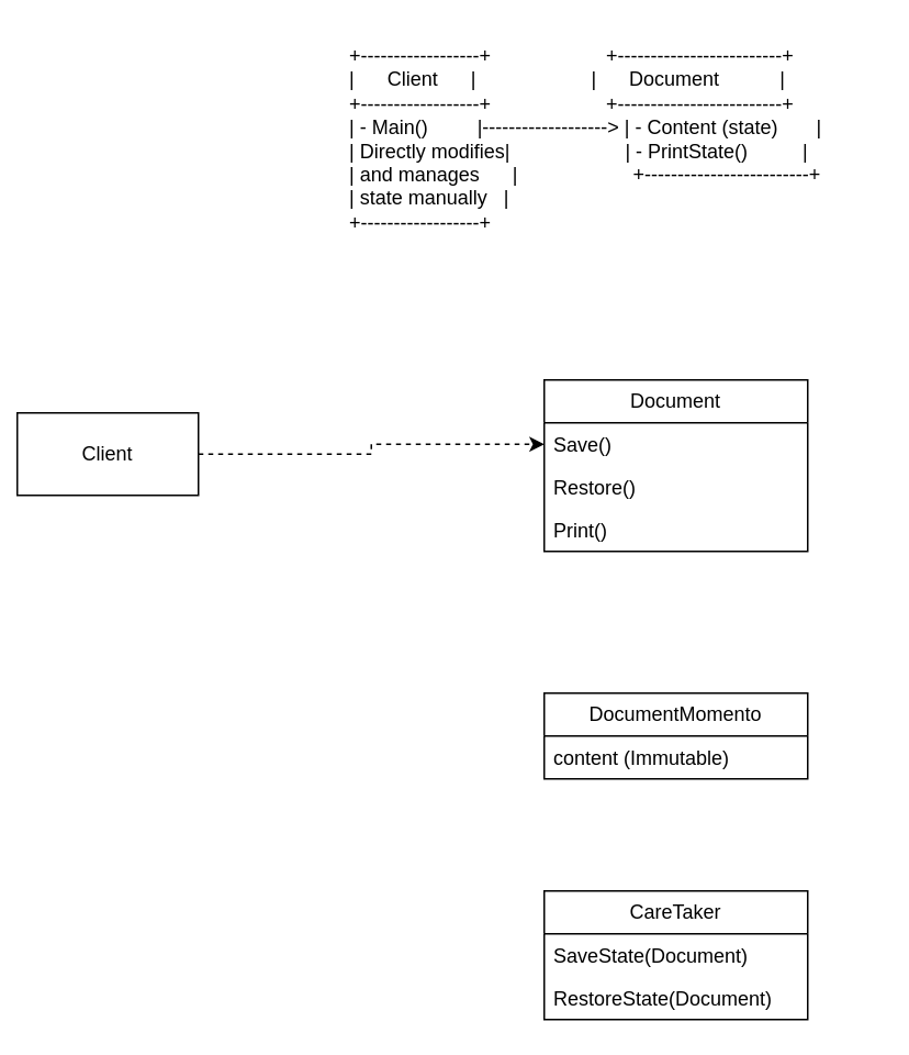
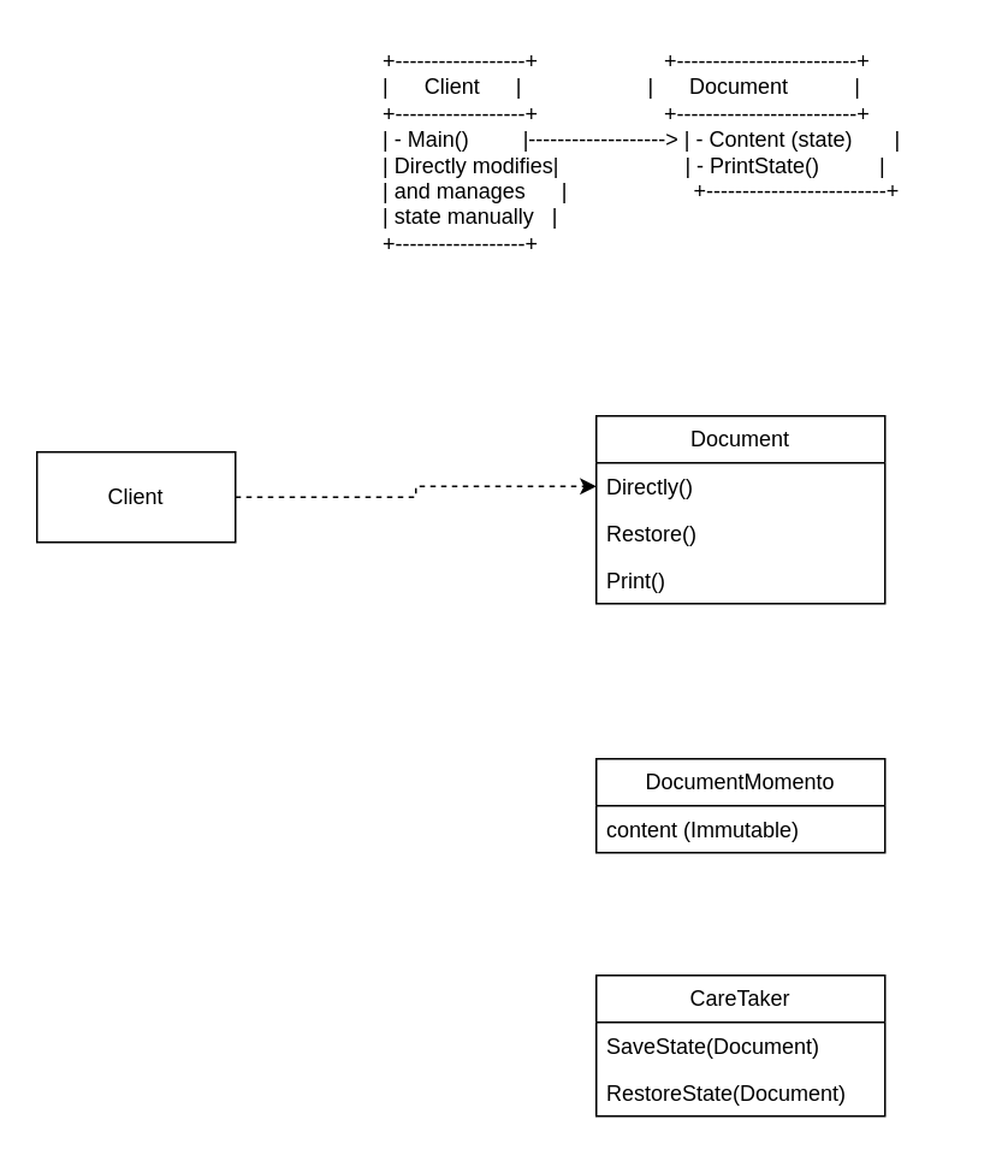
  <mxCell id="0" />
  <mxCell id="1" parent="0" />
  <mxCell id="2" value="DocumentMomento" style="swimlane;fontStyle=0;childLayout=stackLayout;horizontal=1;startSize=26;fillColor=none;horizontalStack=0;resizeParent=1;resizeParentMax=0;resizeLast=0;collapsible=1;marginBottom=0;whiteSpace=wrap;html=1;" vertex="1" parent="1"><mxGeometry x="330" y="420" width="160" height="52" as="geometry" /></mxCell>
  <mxCell id="3" value="content (Immutable)" style="text;strokeColor=none;fillColor=none;align=left;verticalAlign=top;spacingLeft=4;spacingRight=4;overflow=hidden;rotatable=0;points=[[0,0.5],[1,0.5]];portConstraint=eastwest;whiteSpace=wrap;html=1;" vertex="1" parent="2"><mxGeometry y="26" width="160" height="26" as="geometry" /></mxCell>
  <mxCell id="4" value="Document" style="swimlane;fontStyle=0;childLayout=stackLayout;horizontal=1;startSize=26;fillColor=none;horizontalStack=0;resizeParent=1;resizeParentMax=0;resizeLast=0;collapsible=1;marginBottom=0;whiteSpace=wrap;html=1;" vertex="1" parent="1"><mxGeometry x="330" y="230" width="160" height="104" as="geometry" /></mxCell>
- <mxCell id="5" value="Save()" style="text;strokeColor=none;fillColor=none;align=left;verticalAlign=top;spacingLeft=4;spacingRight=4;overflow=hidden;rotatable=0;points=[[0,0.5],[1,0.5]];portConstraint=eastwest;whiteSpace=wrap;html=1;" vertex="1" parent="4"><mxGeometry y="26" width="160" height="26" as="geometry" /></mxCell>
+ <mxCell id="5" value="Directly()" style="text;strokeColor=none;fillColor=none;align=left;verticalAlign=top;spacingLeft=4;spacingRight=4;overflow=hidden;rotatable=0;points=[[0,0.5],[1,0.5]];portConstraint=eastwest;whiteSpace=wrap;html=1;" vertex="1" parent="4"><mxGeometry y="26" width="160" height="26" as="geometry" /></mxCell>
  <mxCell id="6" value="Restore()" style="text;strokeColor=none;fillColor=none;align=left;verticalAlign=top;spacingLeft=4;spacingRight=4;overflow=hidden;rotatable=0;points=[[0,0.5],[1,0.5]];portConstraint=eastwest;whiteSpace=wrap;html=1;" vertex="1" parent="4"><mxGeometry y="52" width="160" height="26" as="geometry" /></mxCell>
  <mxCell id="7" value="Print()" style="text;strokeColor=none;fillColor=none;align=left;verticalAlign=top;spacingLeft=4;spacingRight=4;overflow=hidden;rotatable=0;points=[[0,0.5],[1,0.5]];portConstraint=eastwest;whiteSpace=wrap;html=1;" vertex="1" parent="4"><mxGeometry y="78" width="160" height="26" as="geometry" /></mxCell>
  <mxCell id="8" value="CareTaker" style="swimlane;fontStyle=0;childLayout=stackLayout;horizontal=1;startSize=26;fillColor=none;horizontalStack=0;resizeParent=1;resizeParentMax=0;resizeLast=0;collapsible=1;marginBottom=0;whiteSpace=wrap;html=1;" vertex="1" parent="1"><mxGeometry x="330" y="540" width="160" height="78" as="geometry" /></mxCell>
  <mxCell id="9" value="SaveState(Document)&lt;div&gt;&lt;br&gt;&lt;/div&gt;" style="text;strokeColor=none;fillColor=none;align=left;verticalAlign=top;spacingLeft=4;spacingRight=4;overflow=hidden;rotatable=0;points=[[0,0.5],[1,0.5]];portConstraint=eastwest;whiteSpace=wrap;html=1;" vertex="1" parent="8"><mxGeometry y="26" width="160" height="26" as="geometry" /></mxCell>
  <mxCell id="10" value="RestoreState(Document)&lt;div&gt;&lt;br&gt;&lt;/div&gt;" style="text;strokeColor=none;fillColor=none;align=left;verticalAlign=top;spacingLeft=4;spacingRight=4;overflow=hidden;rotatable=0;points=[[0,0.5],[1,0.5]];portConstraint=eastwest;whiteSpace=wrap;html=1;" vertex="1" parent="8"><mxGeometry y="52" width="160" height="26" as="geometry" /></mxCell>
  <mxCell id="11" style="edgeStyle=orthogonalEdgeStyle;rounded=0;orthogonalLoop=1;jettySize=auto;html=1;exitX=1;exitY=0.5;exitDx=0;exitDy=0;entryX=0;entryY=0.5;entryDx=0;entryDy=0;dashed=1;" edge="1" parent="1" source="12" target="5"><mxGeometry relative="1" as="geometry" /></mxCell>
- <mxCell id="12" value="Client" style="html=1;whiteSpace=wrap;" vertex="1" parent="1"><mxGeometry x="10" y="250" width="110" height="50" as="geometry" /></mxCell>
+ <mxCell id="12" value="Client" style="html=1;whiteSpace=wrap;" vertex="1" parent="1"><mxGeometry x="20" y="250" width="110" height="50" as="geometry" /></mxCell>
  <mxCell id="13" value="+------------------+                     +-------------------------+&#10;|      Client      |                     |      Document           |&#10;+------------------+                     +-------------------------+&#10;| - Main()         |-------------------&gt; | - Content (state)       |&#10;| Directly modifies|                     | - PrintState()          |&#10;| and manages      |                     +-------------------------+&#10;| state manually   |&#10;+------------------+" style="text;whiteSpace=wrap;" vertex="1" parent="1"><mxGeometry x="210" y="20" width="320" height="140" as="geometry" /></mxCell>
